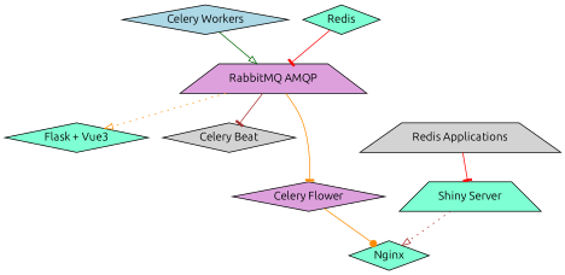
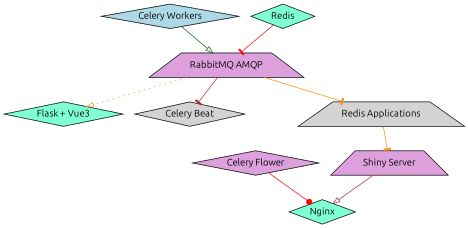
  digraph {
    fontname=Ubuntu
    rankdir=TB
    node [fillcolor=aquamarine fontname=Ubuntu shape=diamond style=filled]
    edge [arrowhead=tee color=darkorange fontname=Ubuntu style=solid]
    n1 [label="Flask + Vue3"]
    n2 [fillcolor=lightblue label="Celery Workers"]
    n3 [fillcolor=plum label="RabbitMQ AMQP" shape=trapezium]
    n4 [fillcolor=lightgrey label="Celery Beat"]
    n5 [fillcolor=plum label="Celery Flower"]
    n6 [label=Nginx]
    n7 [label=Redis]
-   n8 [label="Shiny Server" shape=trapezium]
+   n8 [fillcolor=plum label="Shiny Server" shape=trapezium]
    n9 [fillcolor=lightgrey label="Redis Applications" shape=trapezium]
    n2 -> n3 [arrowhead=onormal color=darkgreen]
    n3 -> n1 [arrowhead=onormal style=dotted]
    n3 -> n4 [color=brown]
-   n3 -> n5
-   n5 -> n6 [arrowhead=dot]
+   n3 -> n9
+   n5 -> n6 [arrowhead=dot color=red]
    n7 -> n3 [color=red]
-   n8 -> n6 [arrowhead=onormal color=brown style=dotted]
-   n9 -> n8 [color=red]
+   n8 -> n6 [arrowhead=onormal color=brown]
+   n9 -> n8
  }
